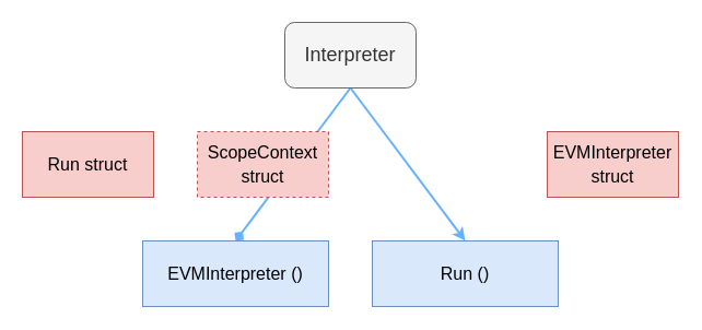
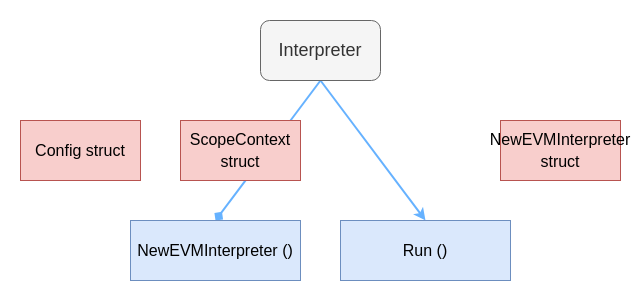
  <mxCell id="0" />
  <mxCell id="1" parent="0" />
  <mxCell id="2" value="" style="endArrow=classic;html=1;rounded=0;fontSize=16;strokeWidth=2;strokeColor=#66B2FF;exitX=0.5;exitY=1;exitDx=0;exitDy=0;entryX=0.5;entryY=0;entryDx=0;entryDy=0;" edge="1" parent="1" source="4" target="9"><mxGeometry width="50" height="50" relative="1" as="geometry"><mxPoint x="330" y="90" as="sourcePoint" /><mxPoint x="225" y="230" as="targetPoint" /></mxGeometry></mxCell>
  <mxCell id="3" value="" style="endArrow=diamond;html=1;rounded=0;fontSize=16;strokeWidth=2;strokeColor=#66B2FF;exitX=0.5;exitY=1;exitDx=0;exitDy=0;entryX=0.5;entryY=0;entryDx=0;entryDy=0;" edge="1" parent="1" source="4" target="8"><mxGeometry width="50" height="50" relative="1" as="geometry"><mxPoint x="300" y="210" as="sourcePoint" /><mxPoint x="350" y="160" as="targetPoint" /></mxGeometry></mxCell>
  <mxCell id="4" value="&lt;font style=&quot;font-size: 18px;&quot;&gt;Interpreter&lt;/font&gt;" style="rounded=1;whiteSpace=wrap;html=1;fillColor=#f5f5f5;fontColor=#333333;strokeColor=#666666;" vertex="1" parent="1"><mxGeometry x="260" y="20" width="120" height="60" as="geometry" /></mxCell>
- <mxCell id="5" value="&lt;font style=&quot;font-size: 16px;&quot;&gt;Run struct&lt;/font&gt;" style="rounded=0;whiteSpace=wrap;html=1;fontSize=18;fillColor=#f8cecc;strokeColor=#b85450;" vertex="1" parent="1"><mxGeometry x="20" y="120" width="120" height="60" as="geometry" /></mxCell>
- <mxCell id="6" value="&lt;font style=&quot;font-size: 16px;&quot;&gt;ScopeContext struct&lt;/font&gt;" style="rounded=0;whiteSpace=wrap;html=1;fontSize=18;fillColor=#f8cecc;strokeColor=#b85450;dashed=1;" vertex="1" parent="1"><mxGeometry x="180" y="120" width="120" height="60" as="geometry" /></mxCell>
- <mxCell id="7" value="&lt;font style=&quot;font-size: 16px;&quot;&gt;EVMInterpreter struct&lt;/font&gt;" style="rounded=0;whiteSpace=wrap;html=1;fontSize=18;fillColor=#f8cecc;strokeColor=#b85450;" vertex="1" parent="1"><mxGeometry x="500" y="120" width="120" height="60" as="geometry" /></mxCell>
- <mxCell id="8" value="&lt;font style=&quot;font-size: 16px;&quot;&gt;EVMInterpreter ()&lt;/font&gt;" style="rounded=0;whiteSpace=wrap;html=1;fontSize=18;fillColor=#dae8fc;strokeColor=#6c8ebf;" vertex="1" parent="1"><mxGeometry x="130" y="220" width="170" height="60" as="geometry" /></mxCell>
+ <mxCell id="5" value="&lt;font style=&quot;font-size: 16px;&quot;&gt;Config struct&lt;/font&gt;" style="rounded=0;whiteSpace=wrap;html=1;fontSize=18;fillColor=#f8cecc;strokeColor=#b85450;" vertex="1" parent="1"><mxGeometry x="20" y="120" width="120" height="60" as="geometry" /></mxCell>
+ <mxCell id="6" value="&lt;font style=&quot;font-size: 16px;&quot;&gt;ScopeContext struct&lt;/font&gt;" style="rounded=0;whiteSpace=wrap;html=1;fontSize=18;fillColor=#f8cecc;strokeColor=#b85450;" vertex="1" parent="1"><mxGeometry x="180" y="120" width="120" height="60" as="geometry" /></mxCell>
+ <mxCell id="7" value="&lt;font style=&quot;font-size: 16px;&quot;&gt;NewEVMInterpreter struct&lt;/font&gt;" style="rounded=0;whiteSpace=wrap;html=1;fontSize=18;fillColor=#f8cecc;strokeColor=#b85450;" vertex="1" parent="1"><mxGeometry x="500" y="120" width="120" height="60" as="geometry" /></mxCell>
+ <mxCell id="8" value="&lt;font style=&quot;font-size: 16px;&quot;&gt;NewEVMInterpreter ()&lt;/font&gt;" style="rounded=0;whiteSpace=wrap;html=1;fontSize=18;fillColor=#dae8fc;strokeColor=#6c8ebf;" vertex="1" parent="1"><mxGeometry x="130" y="220" width="170" height="60" as="geometry" /></mxCell>
  <mxCell id="9" value="&lt;font style=&quot;font-size: 16px;&quot;&gt;Run ()&lt;/font&gt;" style="rounded=0;whiteSpace=wrap;html=1;fontSize=18;fillColor=#dae8fc;strokeColor=#6c8ebf;" vertex="1" parent="1"><mxGeometry x="340" y="220" width="170" height="60" as="geometry" /></mxCell>
